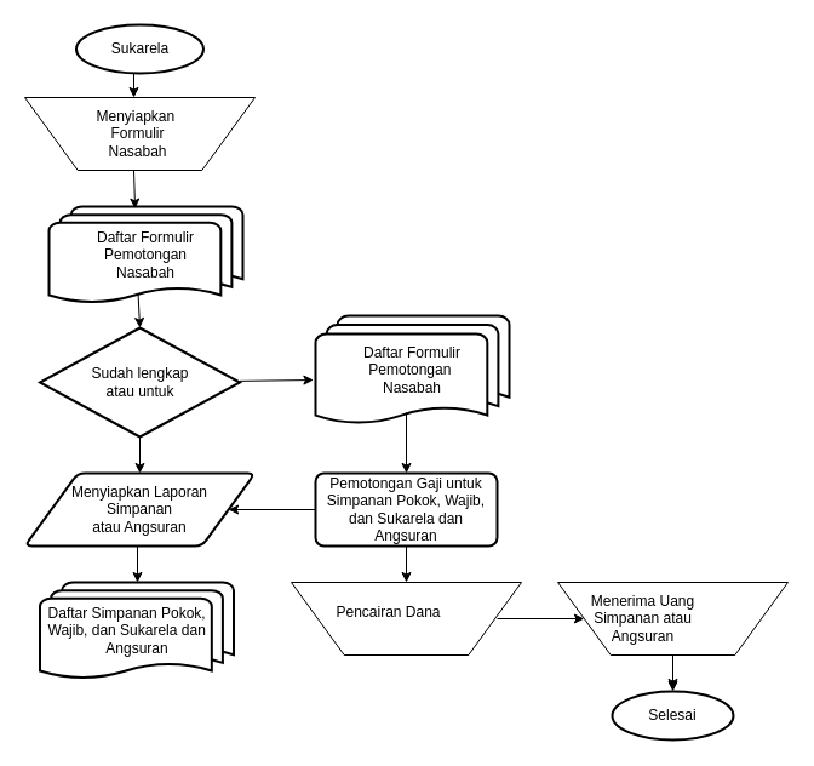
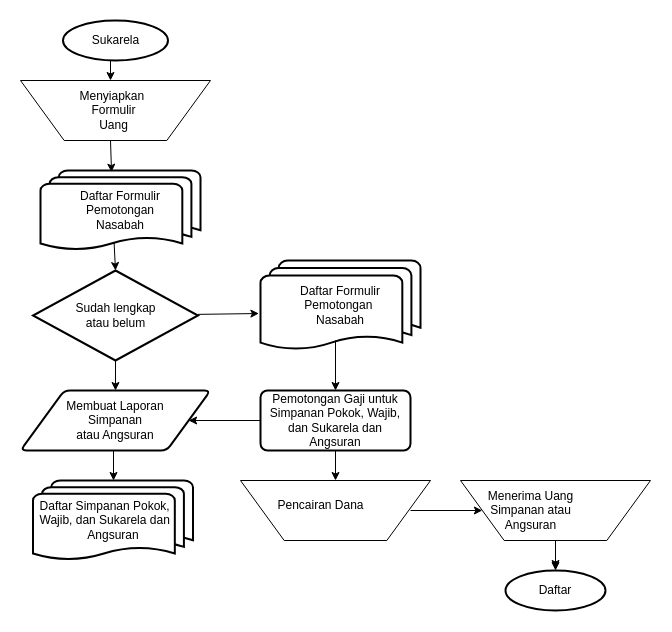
  <mxCell id="0" />
  <mxCell id="1" parent="0" />
  <mxCell id="2" value="Sukarela" style="strokeWidth=2;html=1;shape=mxgraph.flowchart.start_1;whiteSpace=wrap;" vertex="1" parent="1"><mxGeometry x="62.5" y="20" width="105" height="40" as="geometry" /></mxCell>
  <mxCell id="3" value="" style="verticalLabelPosition=bottom;verticalAlign=top;html=1;shape=trapezoid;perimeter=trapezoidPerimeter;whiteSpace=wrap;size=0.23;arcSize=10;flipV=1;" vertex="1" parent="1"><mxGeometry y="80" width="190" height="60" as="geometry" x="20" /></mxCell>
  <mxCell id="4" value="" style="edgeStyle=orthogonalEdgeStyle;rounded=0;orthogonalLoop=1;jettySize=auto;html=1;" edge="1" parent="1" source="5" target="13"><mxGeometry relative="1" as="geometry" /></mxCell>
  <mxCell id="5" value="" style="verticalLabelPosition=bottom;verticalAlign=top;html=1;shape=trapezoid;perimeter=trapezoidPerimeter;whiteSpace=wrap;size=0.23;arcSize=10;flipV=1;" vertex="1" parent="1"><mxGeometry x="460" y="480" width="190" height="60" as="geometry" /></mxCell>
  <mxCell id="6" value="" style="verticalLabelPosition=bottom;verticalAlign=top;html=1;shape=trapezoid;perimeter=trapezoidPerimeter;whiteSpace=wrap;size=0.23;arcSize=10;flipV=1;" vertex="1" parent="1"><mxGeometry x="240" y="480" width="190" height="60" as="geometry" /></mxCell>
  <mxCell id="7" value="Daftar Formulir&lt;br&gt;Pemotongan&lt;br&gt;Nasabah" style="strokeWidth=2;html=1;shape=mxgraph.flowchart.multi-document;whiteSpace=wrap;" vertex="1" parent="1"><mxGeometry x="40" y="170" width="160" height="80" as="geometry" /></mxCell>
  <mxCell id="8" value="Daftar Simpanan Pokok,&amp;nbsp; &amp;nbsp; &amp;nbsp;&lt;br&gt;Wajib, dan Sukarela dan&amp;nbsp; &amp;nbsp; &amp;nbsp;&lt;br&gt;Angsuran" style="strokeWidth=2;html=1;shape=mxgraph.flowchart.multi-document;whiteSpace=wrap;" vertex="1" parent="1"><mxGeometry x="32.5" y="480" width="160" height="80" as="geometry" /></mxCell>
  <mxCell id="9" value="Daftar Formulir&lt;br&gt;Pemotongan&amp;nbsp;&lt;br&gt;Nasabah" style="strokeWidth=2;html=1;shape=mxgraph.flowchart.multi-document;whiteSpace=wrap;" vertex="1" parent="1"><mxGeometry x="260" y="260" width="160" height="90" as="geometry" /></mxCell>
- <mxCell id="10" value="Sudah lengkap&lt;br&gt;atau untuk" style="strokeWidth=2;html=1;shape=mxgraph.flowchart.decision;whiteSpace=wrap;" vertex="1" parent="1"><mxGeometry x="32.5" y="270" width="165" height="90" as="geometry" /></mxCell>
- <mxCell id="11" value="Menyiapkan Laporan&lt;br&gt;Simpanan&lt;br&gt;atau Angsuran" style="shape=parallelogram;html=1;strokeWidth=2;perimeter=parallelogramPerimeter;whiteSpace=wrap;rounded=1;arcSize=12;size=0.23;" vertex="1" parent="1"><mxGeometry y="390" width="190" height="60" as="geometry" x="20" /></mxCell>
+ <mxCell id="10" value="Sudah lengkap&lt;br&gt;atau belum" style="strokeWidth=2;html=1;shape=mxgraph.flowchart.decision;whiteSpace=wrap;" vertex="1" parent="1"><mxGeometry x="32.5" y="270" width="165" height="90" as="geometry" /></mxCell>
+ <mxCell id="11" value="Membuat Laporan&lt;br&gt;Simpanan&lt;br&gt;atau Angsuran" style="shape=parallelogram;html=1;strokeWidth=2;perimeter=parallelogramPerimeter;whiteSpace=wrap;rounded=1;arcSize=12;size=0.23;" vertex="1" parent="1"><mxGeometry y="390" width="190" height="60" as="geometry" x="20" /></mxCell>
  <mxCell id="12" value="Pemotongan Gaji untuk&lt;br&gt;Simpanan Pokok, Wajib,&lt;br&gt;dan Sukarela dan Angsuran" style="rounded=1;whiteSpace=wrap;html=1;absoluteArcSize=1;arcSize=14;strokeWidth=2;" vertex="1" parent="1"><mxGeometry x="260" y="390" width="150" height="60" as="geometry" /></mxCell>
- <mxCell id="13" value="Selesai" style="strokeWidth=2;html=1;shape=mxgraph.flowchart.start_1;whiteSpace=wrap;" vertex="1" parent="1"><mxGeometry x="505" y="570" width="100" height="40" as="geometry" /></mxCell>
- <mxCell id="14" value="Menyiapkan&amp;nbsp;&lt;br&gt;Formulir&lt;br&gt;Nasabah" style="text;html=1;resizable=0;autosize=1;align=center;verticalAlign=middle;points=[];fillColor=none;strokeColor=none;rounded=0;" vertex="1" parent="1"><mxGeometry x="72.5" y="85" width="80" height="50" as="geometry" /></mxCell>
+ <mxCell id="13" value="Daftar" style="strokeWidth=2;html=1;shape=mxgraph.flowchart.start_1;whiteSpace=wrap;" vertex="1" parent="1"><mxGeometry x="505" y="570" width="100" height="40" as="geometry" /></mxCell>
+ <mxCell id="14" value="Menyiapkan&amp;nbsp;&lt;br&gt;Formulir&lt;br&gt;Uang" style="text;html=1;resizable=0;autosize=1;align=center;verticalAlign=middle;points=[];fillColor=none;strokeColor=none;rounded=0;" vertex="1" parent="1"><mxGeometry x="72.5" y="85" width="80" height="50" as="geometry" /></mxCell>
  <mxCell id="15" value="" style="endArrow=classic;html=1;" edge="1" parent="1"><mxGeometry width="50" height="50" relative="1" as="geometry"><mxPoint x="110" y="60" as="sourcePoint" /><mxPoint x="110" y="80" as="targetPoint" /></mxGeometry></mxCell>
  <mxCell id="16" value="" style="endArrow=classic;html=1;entryX=0.5;entryY=0;entryDx=0;entryDy=0;entryPerimeter=0;exitX=0.46;exitY=0.904;exitDx=0;exitDy=0;exitPerimeter=0;" edge="1" parent="1" source="7" target="10"><mxGeometry width="50" height="50" relative="1" as="geometry"><mxPoint x="110" y="240" as="sourcePoint" /><mxPoint x="160" y="190" as="targetPoint" /></mxGeometry></mxCell>
  <mxCell id="17" value="" style="endArrow=classic;html=1;entryX=0.5;entryY=0;entryDx=0;entryDy=0;" edge="1" parent="1" target="11"><mxGeometry width="50" height="50" relative="1" as="geometry"><mxPoint x="115" y="360" as="sourcePoint" /><mxPoint x="167.5" y="310" as="targetPoint" /></mxGeometry></mxCell>
  <mxCell id="18" value="" style="endArrow=classic;html=1;entryX=-0.01;entryY=0.589;entryDx=0;entryDy=0;entryPerimeter=0;" edge="1" parent="1" source="10" target="9"><mxGeometry width="50" height="50" relative="1" as="geometry"><mxPoint x="198" y="313" as="sourcePoint" /><mxPoint x="247.5" y="260" as="targetPoint" /></mxGeometry></mxCell>
  <mxCell id="19" value="" style="endArrow=classic;html=1;entryX=0.5;entryY=0;entryDx=0;entryDy=0;" edge="1" parent="1" target="12"><mxGeometry width="50" height="50" relative="1" as="geometry"><mxPoint x="335" y="340" as="sourcePoint" /><mxPoint x="326" y="388" as="targetPoint" /></mxGeometry></mxCell>
  <mxCell id="20" value="" style="endArrow=classic;html=1;" edge="1" parent="1"><mxGeometry width="50" height="50" relative="1" as="geometry"><mxPoint x="113" y="450" as="sourcePoint" /><mxPoint x="113" y="480" as="targetPoint" /></mxGeometry></mxCell>
  <mxCell id="21" value="" style="endArrow=classic;html=1;entryX=0.5;entryY=0;entryDx=0;entryDy=0;exitX=0.5;exitY=1;exitDx=0;exitDy=0;" edge="1" parent="1" source="12" target="6"><mxGeometry width="50" height="50" relative="1" as="geometry"><mxPoint x="330" y="450" as="sourcePoint" /><mxPoint x="380" y="400" as="targetPoint" /></mxGeometry></mxCell>
  <mxCell id="22" value="" style="endArrow=classic;html=1;" edge="1" parent="1" source="5"><mxGeometry width="50" height="50" relative="1" as="geometry"><mxPoint x="550" y="540" as="sourcePoint" /><mxPoint x="555" y="568" as="targetPoint" /></mxGeometry></mxCell>
  <mxCell id="23" value="" style="endArrow=classic;html=1;" edge="1" parent="1" target="5"><mxGeometry width="50" height="50" relative="1" as="geometry"><mxPoint x="410" y="510" as="sourcePoint" /><mxPoint x="460" y="460" as="targetPoint" /></mxGeometry></mxCell>
  <mxCell id="24" value="" style="endArrow=classic;html=1;entryX=1;entryY=0.5;entryDx=0;entryDy=0;" edge="1" parent="1" target="11"><mxGeometry width="50" height="50" relative="1" as="geometry"><mxPoint x="260" y="420" as="sourcePoint" /><mxPoint x="310" y="370" as="targetPoint" /></mxGeometry></mxCell>
  <mxCell id="25" value="" style="endArrow=classic;html=1;entryX=0.444;entryY=0.021;entryDx=0;entryDy=0;entryPerimeter=0;" edge="1" parent="1" target="7"><mxGeometry width="50" height="50" relative="1" as="geometry"><mxPoint x="110" y="140" as="sourcePoint" /><mxPoint x="109" y="167" as="targetPoint" /></mxGeometry></mxCell>
  <mxCell id="26" value="Pencairan Dana" style="text;html=1;align=center;verticalAlign=middle;resizable=0;points=[];autosize=1;" vertex="1" parent="1"><mxGeometry x="270" y="495" width="100" height="20" as="geometry" /></mxCell>
  <mxCell id="27" value="Menerima Uang&lt;br&gt;Simpanan atau&lt;br&gt;Angsuran" style="text;html=1;resizable=0;autosize=1;align=center;verticalAlign=middle;points=[];fillColor=none;strokeColor=none;rounded=0;" vertex="1" parent="1"><mxGeometry x="480" y="485" width="100" height="50" as="geometry" /></mxCell>
